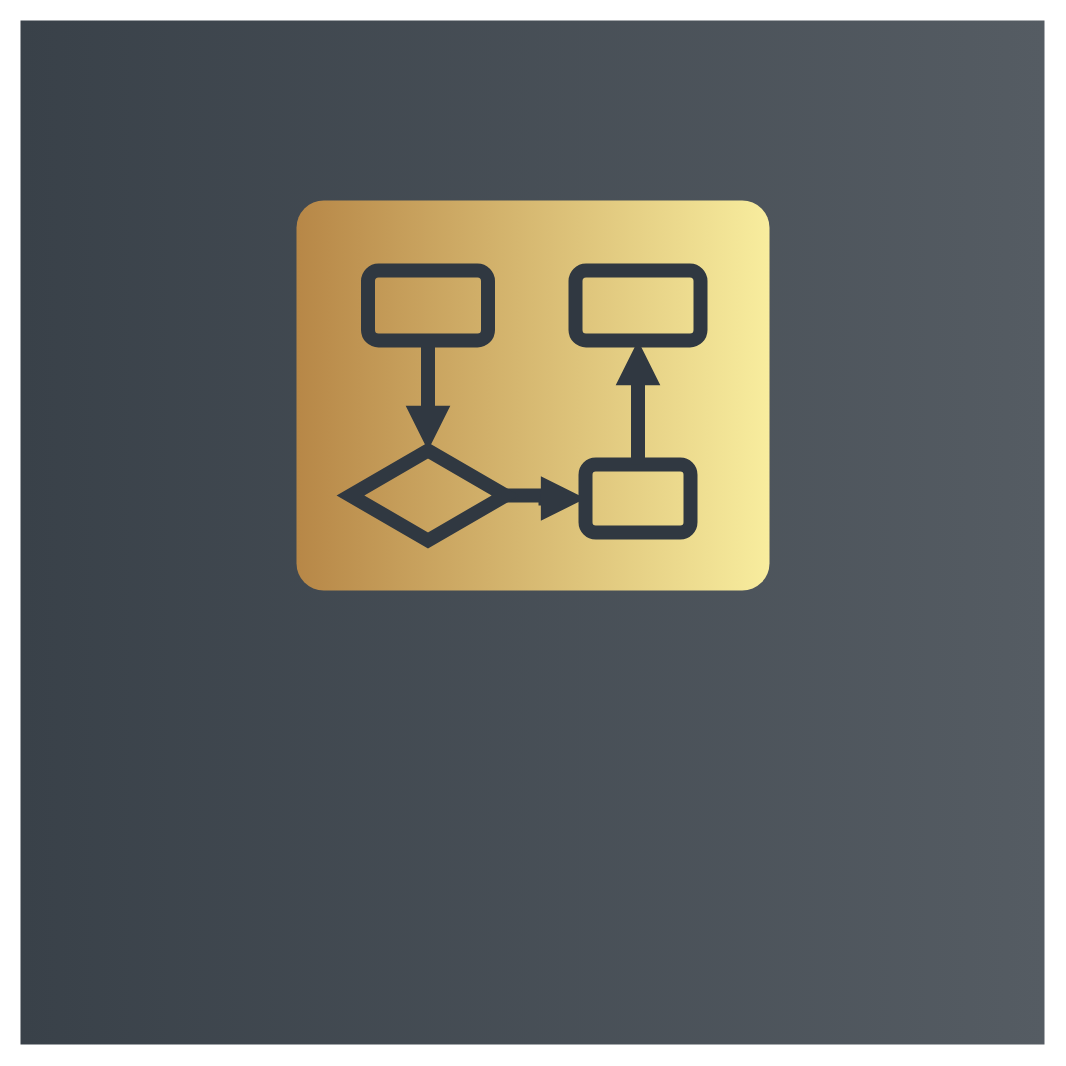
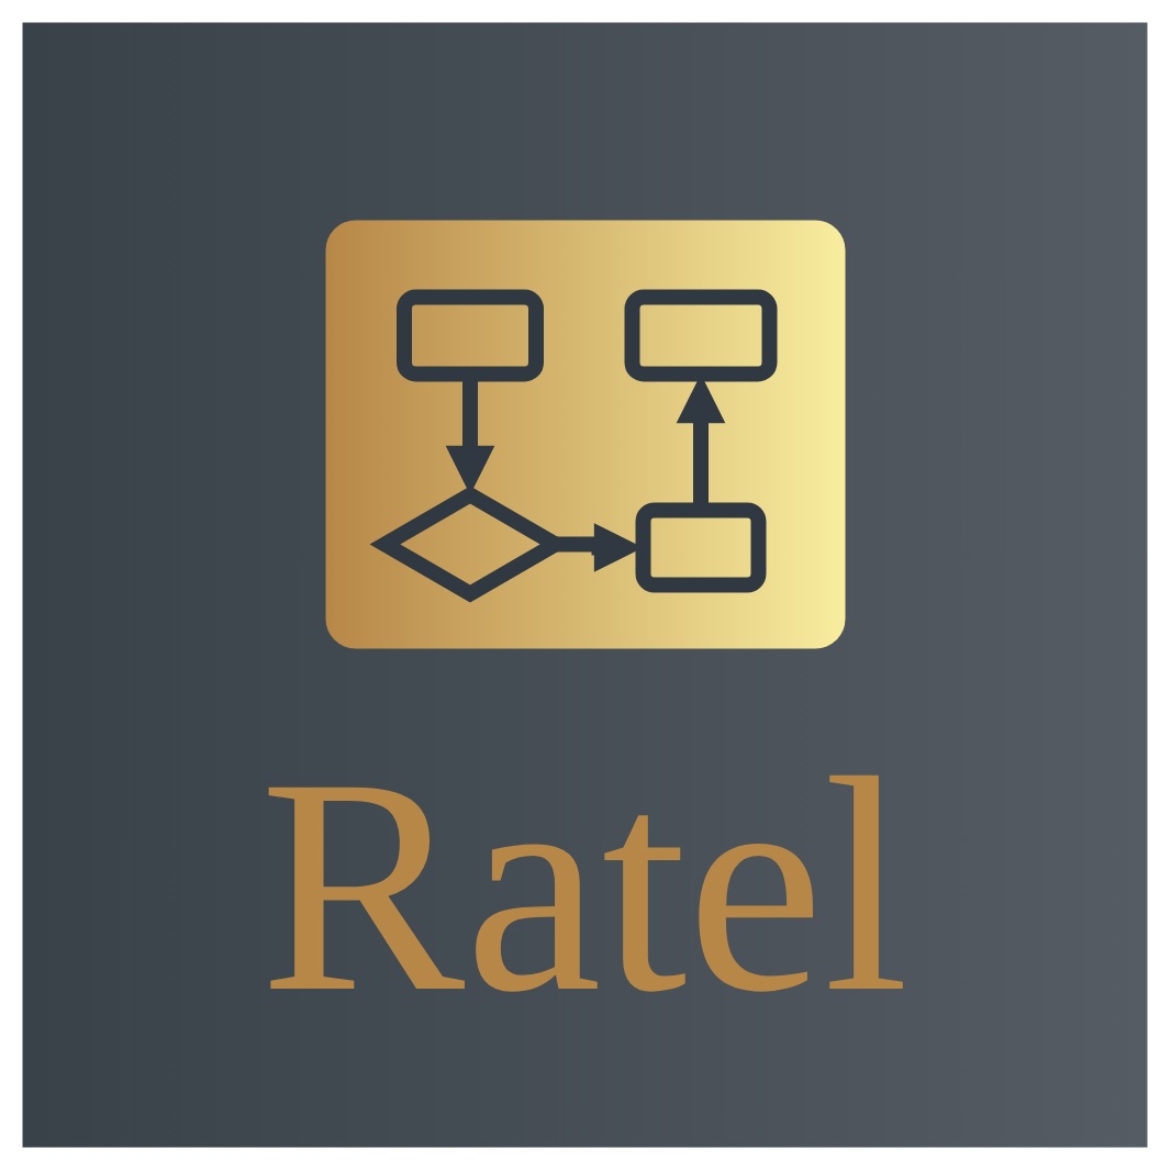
  <mxCell id="0" />
  <mxCell id="1" parent="0" />
  <mxCell id="2" value="" style="rounded=0;whiteSpace=wrap;html=1;gradientColor=#394149;gradientDirection=west;fillColor=#555C63;movable=0;resizable=0;rotatable=0;deletable=0;editable=0;locked=1;connectable=0;strokeColor=none;" vertex="1" parent="1"><mxGeometry width="1024" height="1024" as="geometry" x="20" y="20" /></mxCell>
  <mxCell id="3" value="" style="rounded=1;whiteSpace=wrap;html=1;arcSize=7;gradientColor=#B78747;gradientDirection=west;fillColor=#F8ED9E;strokeColor=none;movable=1;resizable=1;rotatable=1;deletable=1;editable=1;locked=0;connectable=1;" vertex="1" parent="1"><mxGeometry x="296" y="200" width="473" height="390" as="geometry" /></mxCell>
  <mxCell id="4" value="" style="rounded=0;html=1;jettySize=auto;orthogonalLoop=1;fontSize=11;endArrow=block;endFill=0;endSize=8;strokeWidth=14;shadow=0;labelBackgroundColor=none;edgeStyle=orthogonalEdgeStyle;strokeColor=#303841;" parent="1" source="5" target="7" edge="1"><mxGeometry relative="1" as="geometry" /></mxCell>
  <mxCell id="5" value="" style="rounded=1;whiteSpace=wrap;html=1;fontSize=12;glass=0;strokeWidth=14;shadow=0;strokeColor=#303841;fillColor=none;" parent="1" vertex="1"><mxGeometry x="367.5" y="270" width="120" height="70" as="geometry" /></mxCell>
  <mxCell id="6" value="" style="edgeStyle=orthogonalEdgeStyle;rounded=0;html=1;jettySize=auto;orthogonalLoop=1;fontSize=11;endArrow=block;endFill=0;endSize=8;strokeWidth=14;shadow=0;labelBackgroundColor=none;strokeColor=#303841;" parent="1" source="7" target="8" edge="1"><mxGeometry y="10" relative="1" as="geometry"><mxPoint as="offset" /></mxGeometry></mxCell>
  <mxCell id="7" value="" style="rhombus;whiteSpace=wrap;html=1;shadow=0;fontFamily=Helvetica;fontSize=12;align=center;strokeWidth=14;spacing=6;spacingTop=-4;strokeColor=#303841;fillColor=none;" parent="1" vertex="1"><mxGeometry x="350" y="450" width="155" height="90" as="geometry" /></mxCell>
  <mxCell id="8" value="" style="rounded=1;whiteSpace=wrap;html=1;fontSize=12;glass=0;strokeWidth=14;shadow=0;strokeColor=#303841;fillColor=none;" parent="1" vertex="1"><mxGeometry x="585" y="464.02" width="105" height="67.98" as="geometry" /></mxCell>
+ <mxCell id="9" value="Ratel" style="text;align=center;verticalAlign=middle;whiteSpace=wrap;rounded=0;fontSize=280;fontColor=#b78747;labelBackgroundColor=none;labelBorderColor=none;strokeColor=none;fillColor=none;fontFamily=Verdana;fontStyle=0;textShadow=0;html=1;" vertex="1" parent="1"><mxGeometry x="122" y="660" width="820" height="290" as="geometry" /></mxCell>
  <mxCell id="10" value="" style="rounded=1;whiteSpace=wrap;html=1;fontSize=12;glass=0;strokeWidth=14;shadow=0;strokeColor=#303841;fillColor=none;" vertex="1" parent="1"><mxGeometry x="575" y="270" width="125" height="70" as="geometry" /></mxCell>
  <mxCell id="11" value="" style="rounded=0;html=1;jettySize=auto;orthogonalLoop=1;fontSize=11;endArrow=block;endFill=0;endSize=8;strokeWidth=14;shadow=0;labelBackgroundColor=none;edgeStyle=orthogonalEdgeStyle;strokeColor=#303841;entryX=0.5;entryY=1;entryDx=0;entryDy=0;exitX=0.5;exitY=0;exitDx=0;exitDy=0;" edge="1" parent="1" source="8" target="10"><mxGeometry relative="1" as="geometry"><mxPoint x="400" y="310" as="sourcePoint" /><mxPoint x="400" y="434" as="targetPoint" /></mxGeometry></mxCell>
